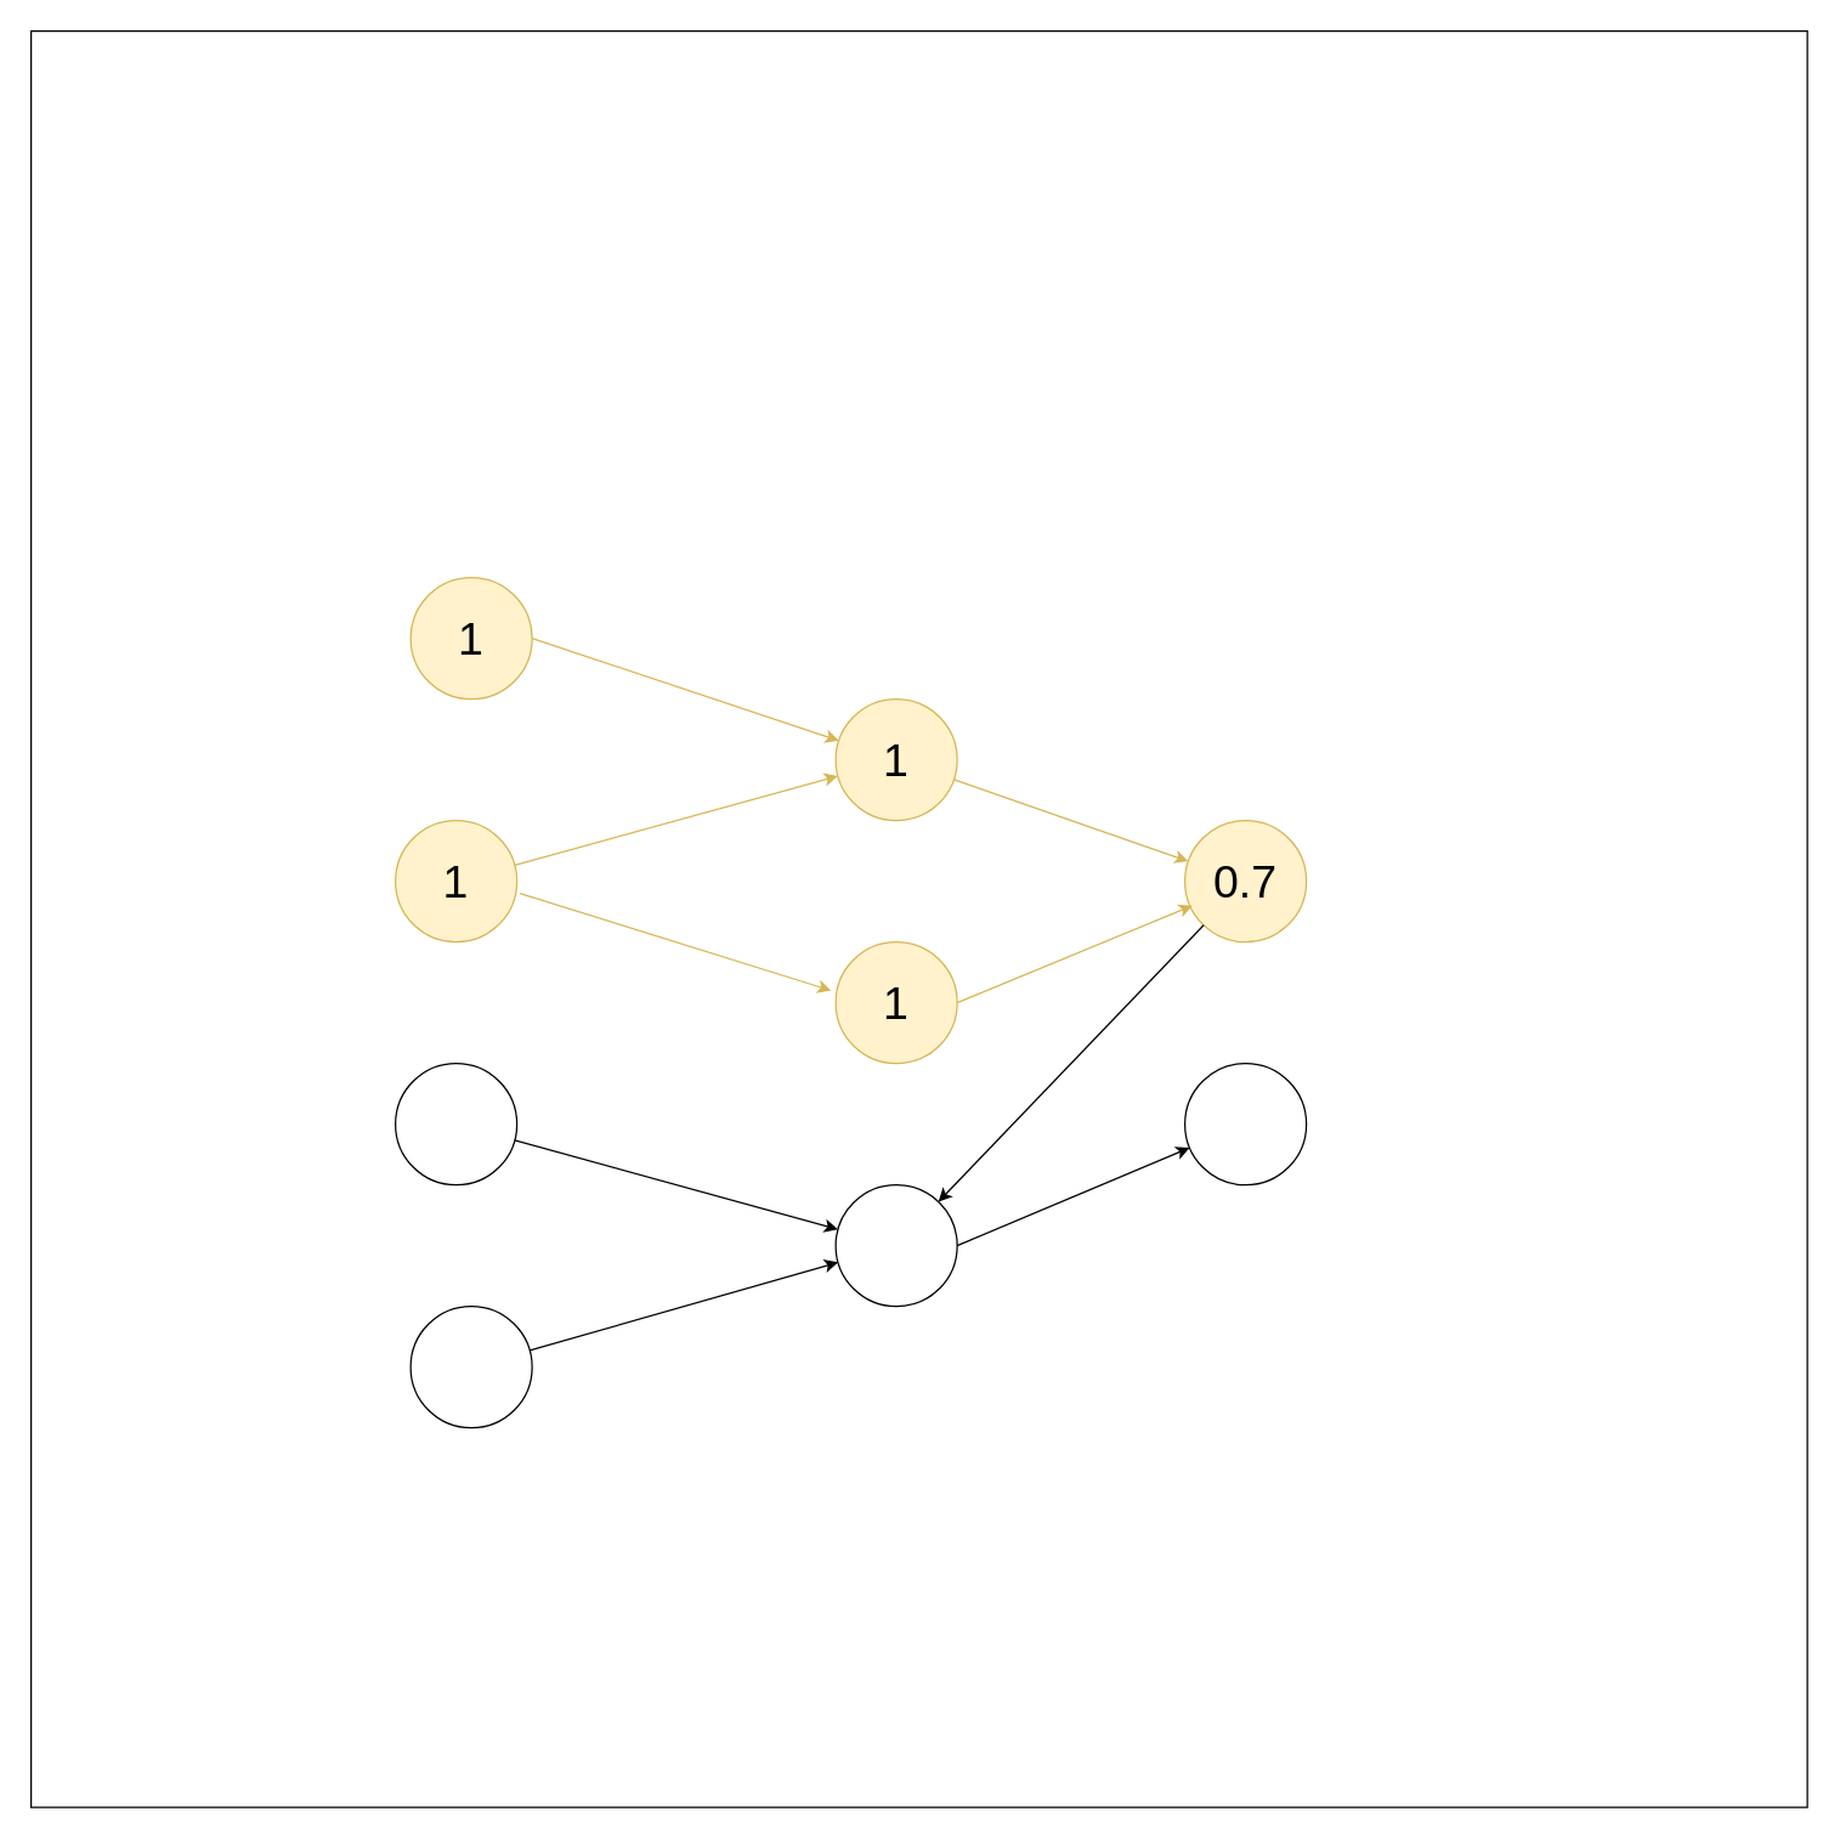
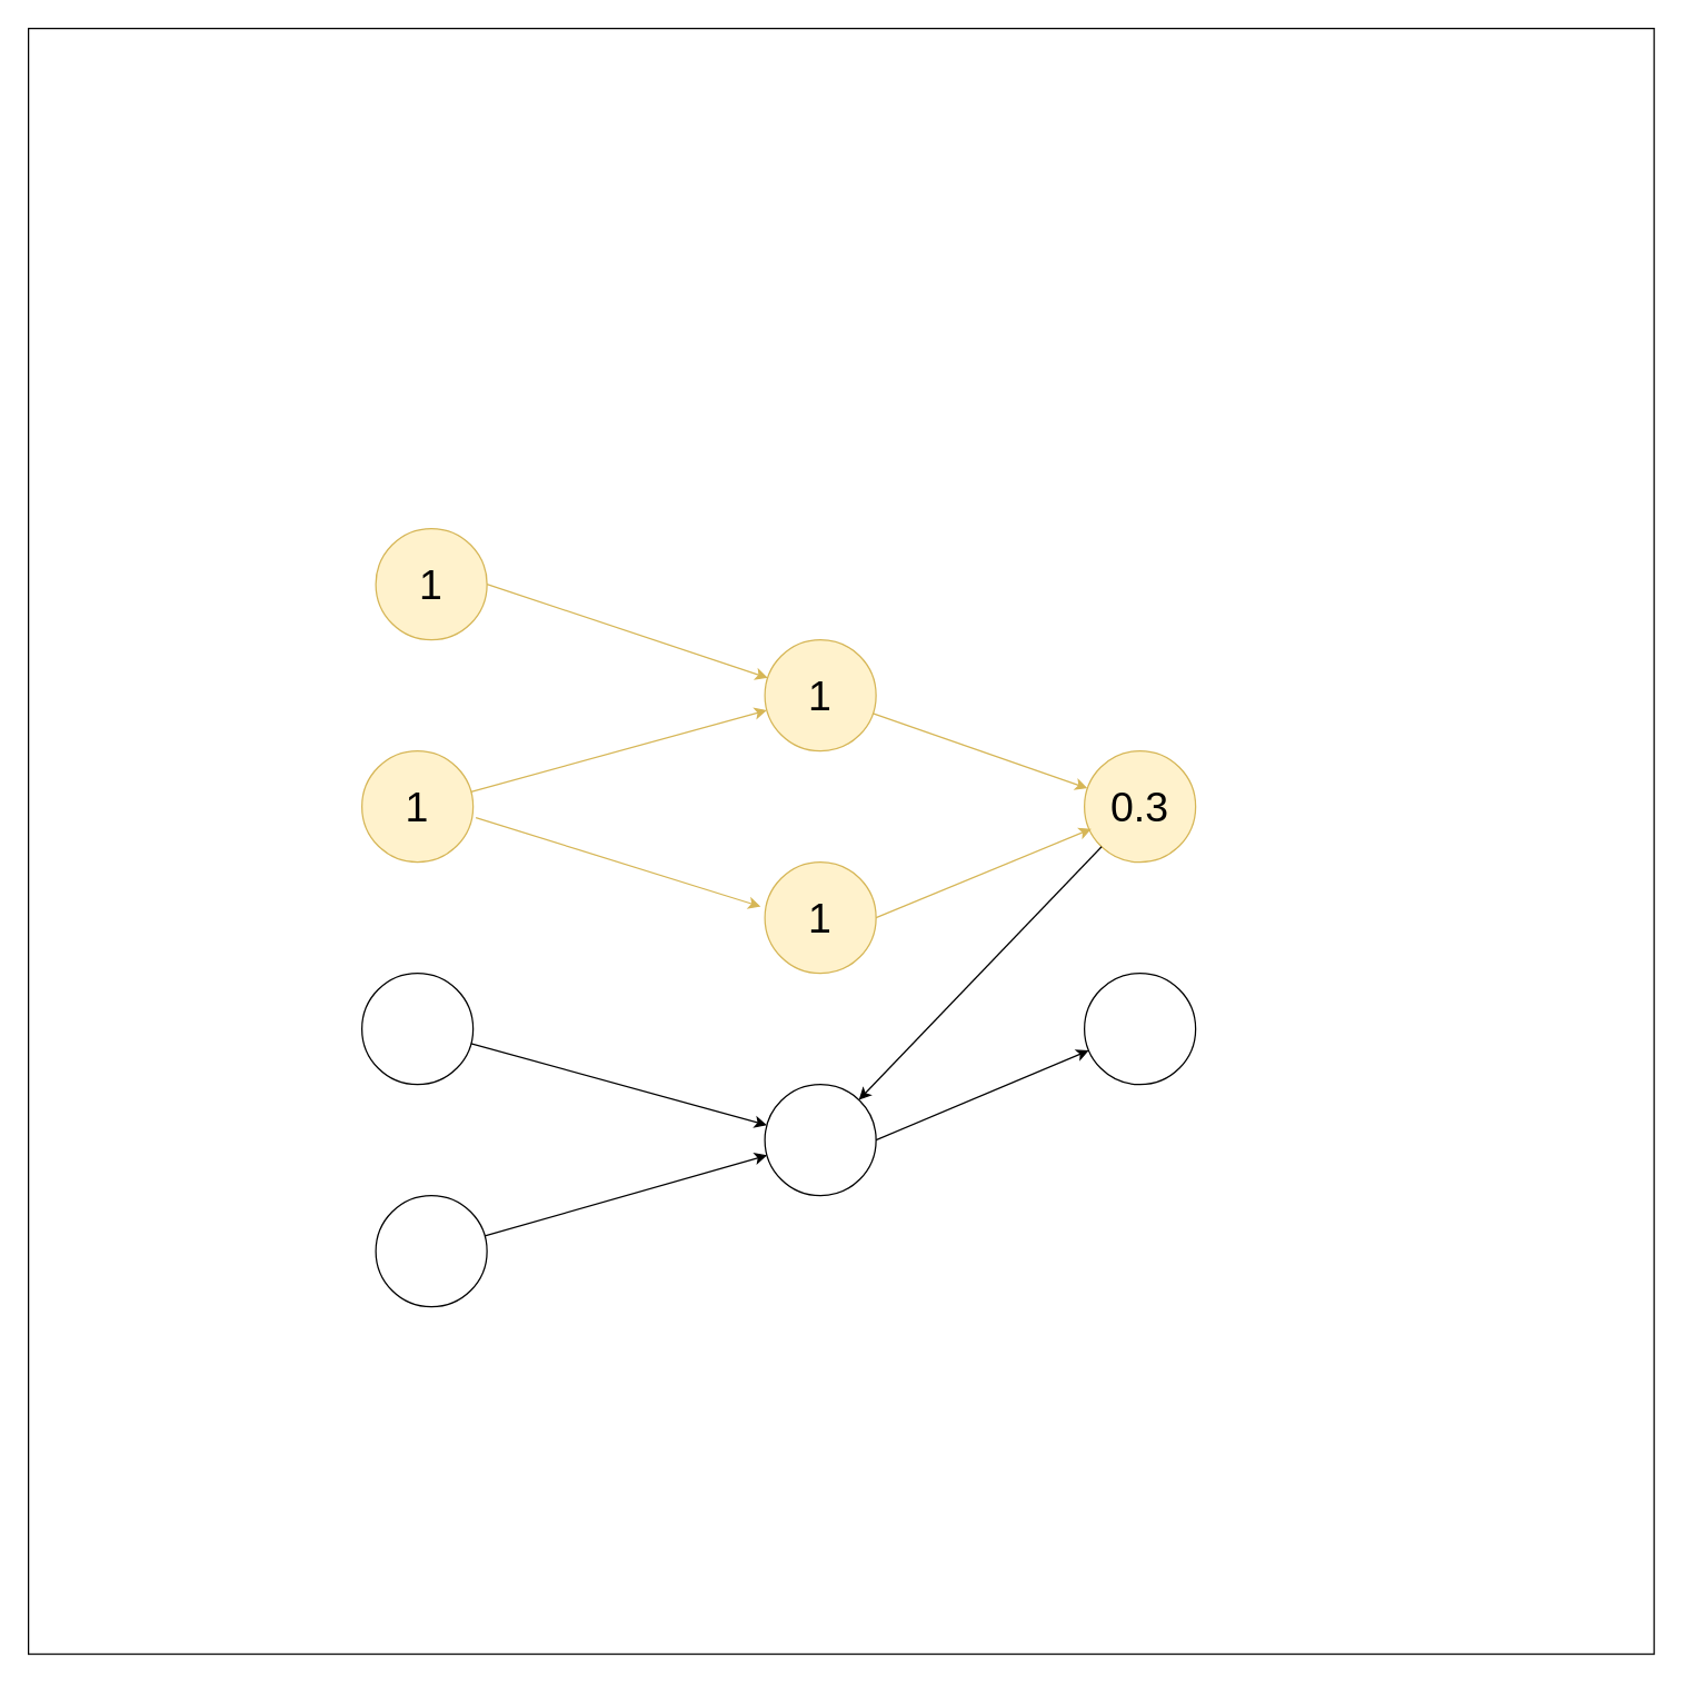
  <mxCell id="0" />
  <mxCell id="1" parent="0" />
  <mxCell id="2" value="" style="whiteSpace=wrap;html=1;aspect=fixed;fontSize=30;shadow=0;" parent="1" vertex="1"><mxGeometry x="20" y="20" width="1170" height="1170" as="geometry" /></mxCell>
  <mxCell id="3" value="1" style="ellipse;whiteSpace=wrap;html=1;aspect=fixed;fontSize=30;fillColor=#fff2cc;strokeColor=#d6b656;" parent="1" vertex="1"><mxGeometry x="270" y="380" width="80" height="80" as="geometry" /></mxCell>
  <mxCell id="4" value="1" style="ellipse;whiteSpace=wrap;html=1;aspect=fixed;fontSize=30;fillColor=#fff2cc;strokeColor=#d6b656;" parent="1" vertex="1"><mxGeometry x="260" y="540" width="80" height="80" as="geometry" /></mxCell>
  <mxCell id="5" value="" style="ellipse;whiteSpace=wrap;html=1;aspect=fixed;fontSize=30;" parent="1" vertex="1"><mxGeometry x="260" y="700" width="80" height="80" as="geometry" /></mxCell>
  <mxCell id="6" value="" style="ellipse;whiteSpace=wrap;html=1;aspect=fixed;fontSize=30;" parent="1" vertex="1"><mxGeometry x="270" y="860" width="80" height="80" as="geometry" /></mxCell>
  <mxCell id="7" value="1" style="ellipse;whiteSpace=wrap;html=1;aspect=fixed;fontSize=30;fillColor=#fff2cc;strokeColor=#d6b656;" parent="1" vertex="1"><mxGeometry x="550" y="460" width="80" height="80" as="geometry" /></mxCell>
  <mxCell id="8" value="1" style="ellipse;whiteSpace=wrap;html=1;aspect=fixed;fontSize=30;fillColor=#fff2cc;strokeColor=#d6b656;" parent="1" vertex="1"><mxGeometry x="550" y="620" width="80" height="80" as="geometry" /></mxCell>
  <mxCell id="9" value="" style="ellipse;whiteSpace=wrap;html=1;aspect=fixed;fontSize=30;" parent="1" vertex="1"><mxGeometry x="550" y="780" width="80" height="80" as="geometry" /></mxCell>
- <mxCell id="10" value="0.7" style="ellipse;whiteSpace=wrap;html=1;aspect=fixed;fontSize=30;fillColor=#fff2cc;strokeColor=#d6b656;" parent="1" vertex="1"><mxGeometry x="780" y="540" width="80" height="80" as="geometry" /></mxCell>
+ <mxCell id="10" value="0.3" style="ellipse;whiteSpace=wrap;html=1;aspect=fixed;fontSize=30;fillColor=#fff2cc;strokeColor=#d6b656;" parent="1" vertex="1"><mxGeometry x="780" y="540" width="80" height="80" as="geometry" /></mxCell>
  <mxCell id="11" value="" style="ellipse;whiteSpace=wrap;html=1;aspect=fixed;fontSize=30;" parent="1" vertex="1"><mxGeometry x="780" y="700" width="80" height="80" as="geometry" /></mxCell>
  <mxCell id="12" value="" style="endArrow=classic;html=1;rounded=0;exitX=1;exitY=0.5;exitDx=0;exitDy=0;fillColor=#fff2cc;strokeColor=#d6b656;fontSize=25;" parent="1" source="3" target="7" edge="1"><mxGeometry width="50" height="50" relative="1" as="geometry"><mxPoint x="360" y="420" as="sourcePoint" /><mxPoint x="730" y="670" as="targetPoint" /><Array as="points" /></mxGeometry></mxCell>
  <mxCell id="13" value="" style="endArrow=classic;html=1;rounded=0;fillColor=#fff2cc;strokeColor=#d6b656;fontSize=25;" parent="1" source="4" target="7" edge="1"><mxGeometry width="50" height="50" relative="1" as="geometry"><mxPoint x="680" y="720" as="sourcePoint" /><mxPoint x="730" y="670" as="targetPoint" /></mxGeometry></mxCell>
  <mxCell id="14" value="" style="endArrow=classic;html=1;rounded=0;exitX=1.025;exitY=0.6;exitDx=0;exitDy=0;exitPerimeter=0;entryX=-0.037;entryY=0.4;entryDx=0;entryDy=0;entryPerimeter=0;fillColor=#fff2cc;strokeColor=#d6b656;fontSize=25;" parent="1" source="4" target="8" edge="1"><mxGeometry width="50" height="50" relative="1" as="geometry"><mxPoint x="680" y="720" as="sourcePoint" /><mxPoint x="730" y="670" as="targetPoint" /><Array as="points" /></mxGeometry></mxCell>
  <mxCell id="15" value="" style="endArrow=classic;html=1;rounded=0;exitX=1;exitY=0.5;exitDx=0;exitDy=0;entryX=0.063;entryY=0.7;entryDx=0;entryDy=0;entryPerimeter=0;fillColor=#fff2cc;strokeColor=#d6b656;" parent="1" source="8" target="10" edge="1"><mxGeometry width="50" height="50" relative="1" as="geometry"><mxPoint x="680" y="720" as="sourcePoint" /><mxPoint x="730" y="670" as="targetPoint" /></mxGeometry></mxCell>
  <mxCell id="16" value="" style="endArrow=classic;html=1;rounded=0;fillColor=#fff2cc;strokeColor=#d6b656;" parent="1" source="7" target="10" edge="1"><mxGeometry width="50" height="50" relative="1" as="geometry"><mxPoint x="680" y="720" as="sourcePoint" /><mxPoint x="730" y="670" as="targetPoint" /></mxGeometry></mxCell>
  <mxCell id="17" value="" style="endArrow=classic;html=1;rounded=0;" parent="1" source="10" target="9" edge="1"><mxGeometry width="50" height="50" relative="1" as="geometry"><mxPoint x="680" y="720" as="sourcePoint" /><mxPoint x="730" y="670" as="targetPoint" /></mxGeometry></mxCell>
  <mxCell id="18" value="" style="endArrow=classic;html=1;rounded=0;" parent="1" source="5" target="9" edge="1"><mxGeometry width="50" height="50" relative="1" as="geometry"><mxPoint x="680" y="720" as="sourcePoint" /><mxPoint x="730" y="670" as="targetPoint" /></mxGeometry></mxCell>
  <mxCell id="19" value="" style="endArrow=classic;html=1;rounded=0;" parent="1" source="6" target="9" edge="1"><mxGeometry width="50" height="50" relative="1" as="geometry"><mxPoint x="680" y="720" as="sourcePoint" /><mxPoint x="730" y="670" as="targetPoint" /></mxGeometry></mxCell>
  <mxCell id="20" value="" style="endArrow=classic;html=1;rounded=0;exitX=1;exitY=0.5;exitDx=0;exitDy=0;" parent="1" source="9" target="11" edge="1"><mxGeometry width="50" height="50" relative="1" as="geometry"><mxPoint x="680" y="720" as="sourcePoint" /><mxPoint x="730" y="670" as="targetPoint" /></mxGeometry></mxCell>
